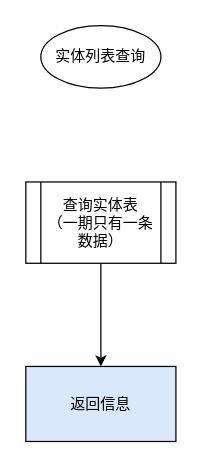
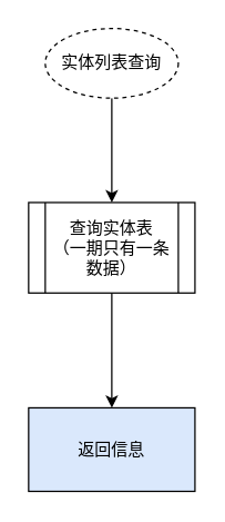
  <mxCell id="0" />
  <mxCell id="1" parent="0" />
- <mxCell id="3" value="实体列表查询" style="ellipse;whiteSpace=wrap;html=1;" vertex="1" parent="1"><mxGeometry x="32" y="20" width="96" height="50" as="geometry" /></mxCell>
+ <mxCell id="2" value="" style="edgeStyle=orthogonalEdgeStyle;rounded=0;orthogonalLoop=1;jettySize=auto;html=1;" edge="1" parent="1" source="3" target="5"><mxGeometry relative="1" as="geometry" /></mxCell>
+ <mxCell id="3" value="实体列表查询" style="ellipse;whiteSpace=wrap;html=1;dashed=1;" vertex="1" parent="1"><mxGeometry x="32" y="20" width="96" height="50" as="geometry" /></mxCell>
  <mxCell id="4" value="" style="edgeStyle=orthogonalEdgeStyle;rounded=0;orthogonalLoop=1;jettySize=auto;html=1;" edge="1" parent="1" source="5" target="6"><mxGeometry relative="1" as="geometry" /></mxCell>
  <mxCell id="5" value="查询实体表&lt;div&gt;（一期只有一条数据）&lt;/div&gt;" style="shape=process;whiteSpace=wrap;html=1;backgroundOutline=1;" vertex="1" parent="1"><mxGeometry x="20" y="145" width="120" height="65" as="geometry" /></mxCell>
  <mxCell id="6" value="返回信息" style="whiteSpace=wrap;html=1;fillColor=#dae8fc;" vertex="1" parent="1"><mxGeometry x="20" y="292.5" width="120" height="60" as="geometry" /></mxCell>
